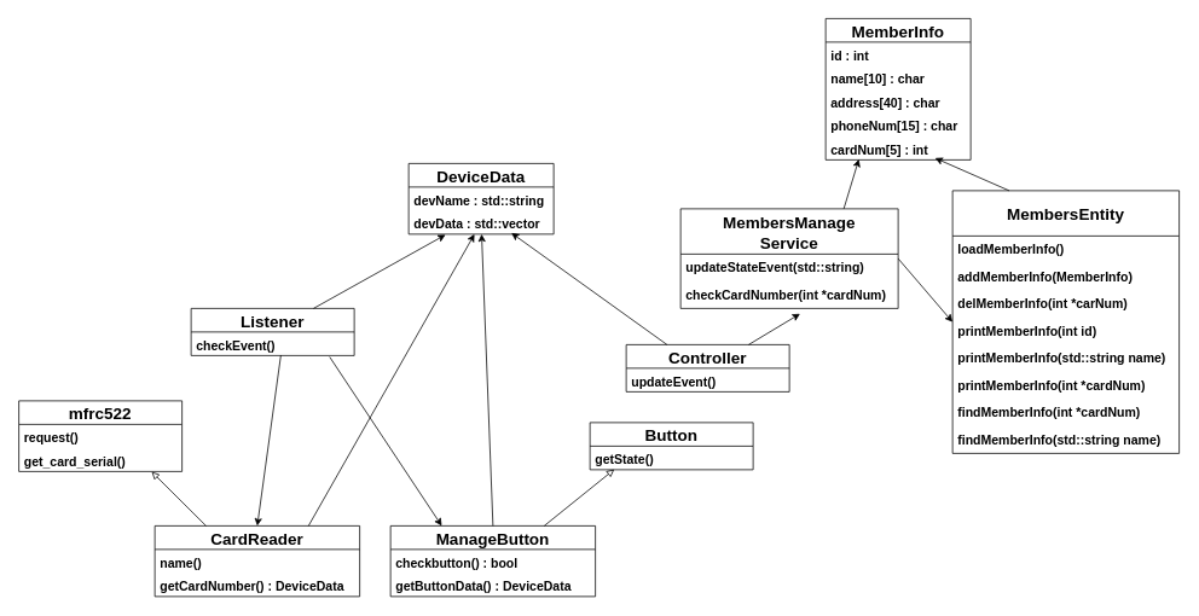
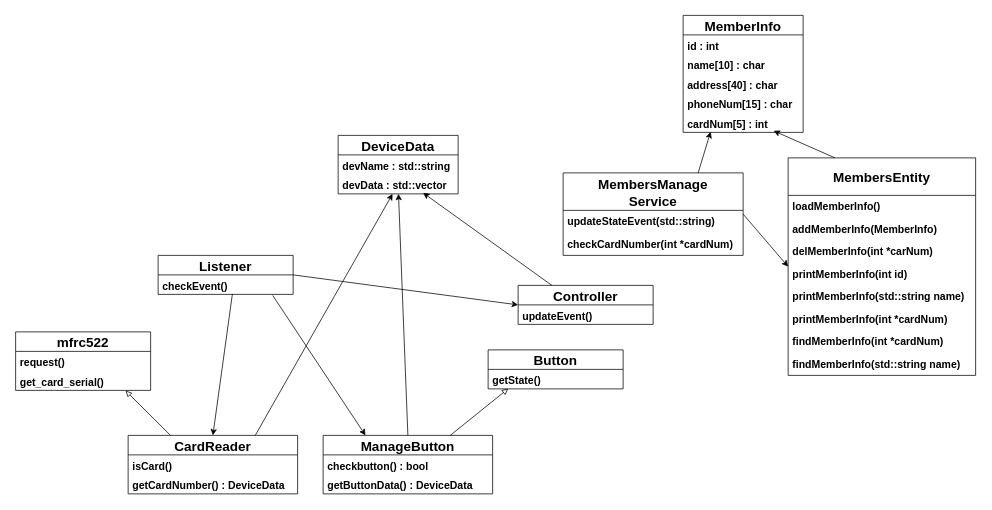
  <mxCell id="0" />
  <mxCell id="1" parent="0" />
- <mxCell id="3" style="edgeStyle=none;html=1;exitX=0.75;exitY=0;exitDx=0;exitDy=0;entryX=0.254;entryY=1.026;entryDx=0;entryDy=0;entryPerimeter=0;" parent="1" source="4" target="15" edge="1"><mxGeometry relative="1" as="geometry" /></mxCell>
+ <mxCell id="2" style="edgeStyle=none;html=1;exitX=1;exitY=0.5;exitDx=0;exitDy=0;entryX=0;entryY=0.5;entryDx=0;entryDy=0;" parent="1" source="4" target="11" edge="1"><mxGeometry relative="1" as="geometry" /></mxCell>
  <mxCell id="4" value="Listener" style="swimlane;fontStyle=1;childLayout=stackLayout;horizontal=1;startSize=26;fillColor=none;horizontalStack=0;resizeParent=1;resizeParentMax=0;resizeLast=0;collapsible=1;marginBottom=0;fontSize=18;" parent="1" vertex="1"><mxGeometry x="210" y="340" width="180" height="52" as="geometry" /></mxCell>
  <mxCell id="5" value="checkEvent()" style="text;strokeColor=none;fillColor=none;align=left;verticalAlign=top;spacingLeft=4;spacingRight=4;overflow=hidden;rotatable=0;points=[[0,0.5],[1,0.5]];portConstraint=eastwest;fontSize=14;fontStyle=1" parent="4" vertex="1"><mxGeometry y="26" width="180" height="26" as="geometry" /></mxCell>
  <mxCell id="6" value="mfrc522" style="swimlane;fontStyle=1;childLayout=stackLayout;horizontal=1;startSize=26;fillColor=none;horizontalStack=0;resizeParent=1;resizeParentMax=0;resizeLast=0;collapsible=1;marginBottom=0;fontSize=18;" parent="1" vertex="1"><mxGeometry x="20" y="442" width="180" height="78" as="geometry" /></mxCell>
  <mxCell id="7" value="request()" style="text;strokeColor=none;fillColor=none;align=left;verticalAlign=top;spacingLeft=4;spacingRight=4;overflow=hidden;rotatable=0;points=[[0,0.5],[1,0.5]];portConstraint=eastwest;fontSize=14;fontStyle=1" parent="6" vertex="1"><mxGeometry y="26" width="180" height="26" as="geometry" /></mxCell>
  <mxCell id="8" value="get_card_serial()" style="text;strokeColor=none;fillColor=none;align=left;verticalAlign=top;spacingLeft=4;spacingRight=4;overflow=hidden;rotatable=0;points=[[0,0.5],[1,0.5]];portConstraint=eastwest;fontSize=14;fontStyle=1" parent="6" vertex="1"><mxGeometry y="52" width="180" height="26" as="geometry" /></mxCell>
  <mxCell id="9" style="edgeStyle=none;html=1;exitX=0.25;exitY=0;exitDx=0;exitDy=0;entryX=0.708;entryY=0.949;entryDx=0;entryDy=0;entryPerimeter=0;" parent="1" source="11" target="15" edge="1"><mxGeometry relative="1" as="geometry" /></mxCell>
- <mxCell id="10" style="edgeStyle=none;html=1;exitX=0.75;exitY=0;exitDx=0;exitDy=0;entryX=0.549;entryY=1.196;entryDx=0;entryDy=0;entryPerimeter=0;fontSize=17;startArrow=none;startFill=0;endArrow=classic;endFill=1;" parent="1" source="11" target="32" edge="1"><mxGeometry relative="1" as="geometry" /></mxCell>
  <mxCell id="11" value="Controller" style="swimlane;fontStyle=1;childLayout=stackLayout;horizontal=1;startSize=26;fillColor=none;horizontalStack=0;resizeParent=1;resizeParentMax=0;resizeLast=0;collapsible=1;marginBottom=0;fontSize=18;" parent="1" vertex="1"><mxGeometry x="690" y="380" width="180" height="52" as="geometry" /></mxCell>
  <mxCell id="12" value="updateEvent()" style="text;strokeColor=none;fillColor=none;align=left;verticalAlign=top;spacingLeft=4;spacingRight=4;overflow=hidden;rotatable=0;points=[[0,0.5],[1,0.5]];portConstraint=eastwest;fontSize=14;fontStyle=1" parent="11" vertex="1"><mxGeometry y="26" width="180" height="26" as="geometry" /></mxCell>
  <mxCell id="13" value="DeviceData" style="swimlane;fontStyle=1;childLayout=stackLayout;horizontal=1;startSize=26;fillColor=none;horizontalStack=0;resizeParent=1;resizeParentMax=0;resizeLast=0;collapsible=1;marginBottom=0;fontSize=18;" parent="1" vertex="1"><mxGeometry x="450" y="180" width="160" height="78" as="geometry" /></mxCell>
  <mxCell id="14" value="devName : std::string" style="text;strokeColor=none;fillColor=none;align=left;verticalAlign=top;spacingLeft=4;spacingRight=4;overflow=hidden;rotatable=0;points=[[0,0.5],[1,0.5]];portConstraint=eastwest;fontSize=14;fontStyle=1" parent="13" vertex="1"><mxGeometry y="26" width="160" height="26" as="geometry" /></mxCell>
  <mxCell id="15" value="devData : std::vector" style="text;strokeColor=none;fillColor=none;align=left;verticalAlign=top;spacingLeft=4;spacingRight=4;overflow=hidden;rotatable=0;points=[[0,0.5],[1,0.5]];portConstraint=eastwest;fontSize=14;fontStyle=1" parent="13" vertex="1"><mxGeometry y="52" width="160" height="26" as="geometry" /></mxCell>
  <mxCell id="16" style="edgeStyle=none;html=1;exitX=0.25;exitY=0;exitDx=0;exitDy=0;endArrow=block;endFill=0;entryX=0.814;entryY=1.011;entryDx=0;entryDy=0;entryPerimeter=0;" parent="1" source="19" target="8" edge="1"><mxGeometry relative="1" as="geometry" /></mxCell>
  <mxCell id="17" style="edgeStyle=none;html=1;exitX=0.5;exitY=0;exitDx=0;exitDy=0;endArrow=none;endFill=0;startArrow=classic;startFill=1;entryX=0.55;entryY=0.984;entryDx=0;entryDy=0;entryPerimeter=0;" parent="1" source="19" target="5" edge="1"><mxGeometry relative="1" as="geometry"><mxPoint x="494" y="430" as="targetPoint" /></mxGeometry></mxCell>
  <mxCell id="18" style="edgeStyle=none;html=1;exitX=0.75;exitY=0;exitDx=0;exitDy=0;startArrow=none;startFill=0;endArrow=classic;endFill=1;" parent="1" source="19" target="15" edge="1"><mxGeometry relative="1" as="geometry" /></mxCell>
  <mxCell id="19" value="CardReader" style="swimlane;fontStyle=1;childLayout=stackLayout;horizontal=1;startSize=26;fillColor=none;horizontalStack=0;resizeParent=1;resizeParentMax=0;resizeLast=0;collapsible=1;marginBottom=0;fontSize=18;" parent="1" vertex="1"><mxGeometry y="580" width="226" height="78" as="geometry" x="170" /></mxCell>
- <mxCell id="20" value="name()" style="text;strokeColor=none;fillColor=none;align=left;verticalAlign=top;spacingLeft=4;spacingRight=4;overflow=hidden;rotatable=0;points=[[0,0.5],[1,0.5]];portConstraint=eastwest;fontSize=14;fontStyle=1" parent="19" vertex="1"><mxGeometry y="26" width="226" height="26" as="geometry" /></mxCell>
+ <mxCell id="20" value="isCard()" style="text;strokeColor=none;fillColor=none;align=left;verticalAlign=top;spacingLeft=4;spacingRight=4;overflow=hidden;rotatable=0;points=[[0,0.5],[1,0.5]];portConstraint=eastwest;fontSize=14;fontStyle=1" parent="19" vertex="1"><mxGeometry y="26" width="226" height="26" as="geometry" /></mxCell>
  <mxCell id="21" value="getCardNumber() : DeviceData" style="text;strokeColor=none;fillColor=none;align=left;verticalAlign=top;spacingLeft=4;spacingRight=4;overflow=hidden;rotatable=0;points=[[0,0.5],[1,0.5]];portConstraint=eastwest;fontSize=14;fontStyle=1" parent="19" vertex="1"><mxGeometry y="52" width="226" height="26" as="geometry" /></mxCell>
  <mxCell id="22" value="MemberInfo" style="swimlane;fontStyle=1;childLayout=stackLayout;horizontal=1;startSize=26;fillColor=none;horizontalStack=0;resizeParent=1;resizeParentMax=0;resizeLast=0;collapsible=1;marginBottom=0;fontSize=18;" parent="1" vertex="1"><mxGeometry x="910" y="20" width="160" height="156" as="geometry" /></mxCell>
  <mxCell id="23" value="id : int" style="text;strokeColor=none;fillColor=none;align=left;verticalAlign=top;spacingLeft=4;spacingRight=4;overflow=hidden;rotatable=0;points=[[0,0.5],[1,0.5]];portConstraint=eastwest;fontSize=14;fontStyle=1" parent="22" vertex="1"><mxGeometry y="26" width="160" height="26" as="geometry" /></mxCell>
  <mxCell id="24" value="name[10] : char" style="text;strokeColor=none;fillColor=none;align=left;verticalAlign=top;spacingLeft=4;spacingRight=4;overflow=hidden;rotatable=0;points=[[0,0.5],[1,0.5]];portConstraint=eastwest;fontSize=14;fontStyle=1" parent="22" vertex="1"><mxGeometry y="52" width="160" height="26" as="geometry" /></mxCell>
  <mxCell id="25" value="address[40] : char" style="text;strokeColor=none;fillColor=none;align=left;verticalAlign=top;spacingLeft=4;spacingRight=4;overflow=hidden;rotatable=0;points=[[0,0.5],[1,0.5]];portConstraint=eastwest;fontSize=14;fontStyle=1" parent="22" vertex="1"><mxGeometry y="78" width="160" height="26" as="geometry" /></mxCell>
  <mxCell id="26" value="phoneNum[15] : char" style="text;strokeColor=none;fillColor=none;align=left;verticalAlign=top;spacingLeft=4;spacingRight=4;overflow=hidden;rotatable=0;points=[[0,0.5],[1,0.5]];portConstraint=eastwest;fontSize=14;fontStyle=1" parent="22" vertex="1"><mxGeometry y="104" width="160" height="26" as="geometry" /></mxCell>
  <mxCell id="27" value="cardNum[5] : int" style="text;strokeColor=none;fillColor=none;align=left;verticalAlign=top;spacingLeft=4;spacingRight=4;overflow=hidden;rotatable=0;points=[[0,0.5],[1,0.5]];portConstraint=eastwest;fontSize=14;fontStyle=1" parent="22" vertex="1"><mxGeometry y="130" width="160" height="26" as="geometry" /></mxCell>
  <mxCell id="28" style="edgeStyle=none;html=1;exitX=0.75;exitY=0;exitDx=0;exitDy=0;entryX=0.229;entryY=0.974;entryDx=0;entryDy=0;entryPerimeter=0;fontSize=17;startArrow=none;startFill=0;endArrow=classic;endFill=1;" parent="1" source="30" target="27" edge="1"><mxGeometry relative="1" as="geometry" /></mxCell>
  <mxCell id="29" style="edgeStyle=none;html=1;exitX=1;exitY=0.5;exitDx=0;exitDy=0;entryX=0;entryY=0.5;entryDx=0;entryDy=0;fontSize=17;startArrow=none;startFill=0;endArrow=classic;endFill=1;" parent="1" source="30" target="34" edge="1"><mxGeometry relative="1" as="geometry" /></mxCell>
  <mxCell id="30" value="MembersManage&#10;Service" style="swimlane;fontStyle=1;childLayout=stackLayout;horizontal=1;startSize=50;fillColor=none;horizontalStack=0;resizeParent=1;resizeParentMax=0;resizeLast=0;collapsible=1;marginBottom=0;fontSize=18;" parent="1" vertex="1"><mxGeometry x="750" y="230" width="240" height="110" as="geometry" /></mxCell>
  <mxCell id="31" value="updateStateEvent(std::string)" style="text;strokeColor=none;fillColor=none;align=left;verticalAlign=top;spacingLeft=4;spacingRight=4;overflow=hidden;rotatable=0;points=[[0,0.5],[1,0.5]];portConstraint=eastwest;fontSize=14;fontStyle=1" parent="30" vertex="1"><mxGeometry y="50" width="240" height="30" as="geometry" /></mxCell>
  <mxCell id="32" value="checkCardNumber(int *cardNum)" style="text;strokeColor=none;fillColor=none;align=left;verticalAlign=top;spacingLeft=4;spacingRight=4;overflow=hidden;rotatable=0;points=[[0,0.5],[1,0.5]];portConstraint=eastwest;fontSize=14;fontStyle=1" vertex="1" parent="30"><mxGeometry y="80" width="240" height="30" as="geometry" /></mxCell>
  <mxCell id="33" style="edgeStyle=none;html=1;exitX=0.25;exitY=0;exitDx=0;exitDy=0;entryX=0.754;entryY=0.923;entryDx=0;entryDy=0;entryPerimeter=0;fontSize=17;startArrow=none;startFill=0;endArrow=classic;endFill=1;" parent="1" source="34" target="27" edge="1"><mxGeometry relative="1" as="geometry" /></mxCell>
  <mxCell id="34" value="MembersEntity" style="swimlane;fontStyle=1;childLayout=stackLayout;horizontal=1;startSize=50;fillColor=none;horizontalStack=0;resizeParent=1;resizeParentMax=0;resizeLast=0;collapsible=1;marginBottom=0;fontSize=18;" parent="1" vertex="1"><mxGeometry x="1050" y="210" width="250" height="290" as="geometry" /></mxCell>
  <mxCell id="35" value="loadMemberInfo()" style="text;strokeColor=none;fillColor=none;align=left;verticalAlign=top;spacingLeft=4;spacingRight=4;overflow=hidden;rotatable=0;points=[[0,0.5],[1,0.5]];portConstraint=eastwest;fontSize=14;fontStyle=1" vertex="1" parent="34"><mxGeometry y="50" width="250" height="30" as="geometry" /></mxCell>
  <mxCell id="36" value="addMemberInfo(MemberInfo)" style="text;strokeColor=none;fillColor=none;align=left;verticalAlign=top;spacingLeft=4;spacingRight=4;overflow=hidden;rotatable=0;points=[[0,0.5],[1,0.5]];portConstraint=eastwest;fontSize=14;fontStyle=1" parent="34" vertex="1"><mxGeometry y="80" width="250" height="30" as="geometry" /></mxCell>
  <mxCell id="37" value="delMemberInfo(int *carNum)" style="text;strokeColor=none;fillColor=none;align=left;verticalAlign=top;spacingLeft=4;spacingRight=4;overflow=hidden;rotatable=0;points=[[0,0.5],[1,0.5]];portConstraint=eastwest;fontSize=14;fontStyle=1" vertex="1" parent="34"><mxGeometry y="110" width="250" height="30" as="geometry" /></mxCell>
  <mxCell id="38" value="printMemberInfo(int id)" style="text;strokeColor=none;fillColor=none;align=left;verticalAlign=top;spacingLeft=4;spacingRight=4;overflow=hidden;rotatable=0;points=[[0,0.5],[1,0.5]];portConstraint=eastwest;fontSize=14;fontStyle=1" vertex="1" parent="34"><mxGeometry y="140" width="250" height="30" as="geometry" /></mxCell>
  <mxCell id="39" value="printMemberInfo(std::string name)" style="text;strokeColor=none;fillColor=none;align=left;verticalAlign=top;spacingLeft=4;spacingRight=4;overflow=hidden;rotatable=0;points=[[0,0.5],[1,0.5]];portConstraint=eastwest;fontSize=14;fontStyle=1" vertex="1" parent="34"><mxGeometry y="170" width="250" height="30" as="geometry" /></mxCell>
  <mxCell id="40" value="printMemberInfo(int *cardNum)" style="text;strokeColor=none;fillColor=none;align=left;verticalAlign=top;spacingLeft=4;spacingRight=4;overflow=hidden;rotatable=0;points=[[0,0.5],[1,0.5]];portConstraint=eastwest;fontSize=14;fontStyle=1" vertex="1" parent="34"><mxGeometry y="200" width="250" height="30" as="geometry" /></mxCell>
  <mxCell id="41" value="findMemberInfo(int *cardNum)" style="text;strokeColor=none;fillColor=none;align=left;verticalAlign=top;spacingLeft=4;spacingRight=4;overflow=hidden;rotatable=0;points=[[0,0.5],[1,0.5]];portConstraint=eastwest;fontSize=14;fontStyle=1" vertex="1" parent="34"><mxGeometry y="230" width="250" height="30" as="geometry" /></mxCell>
  <mxCell id="42" value="findMemberInfo(std::string name)" style="text;strokeColor=none;fillColor=none;align=left;verticalAlign=top;spacingLeft=4;spacingRight=4;overflow=hidden;rotatable=0;points=[[0,0.5],[1,0.5]];portConstraint=eastwest;fontSize=14;fontStyle=1" vertex="1" parent="34"><mxGeometry y="260" width="250" height="30" as="geometry" /></mxCell>
  <mxCell id="43" value="Button" style="swimlane;fontStyle=1;childLayout=stackLayout;horizontal=1;startSize=26;fillColor=none;horizontalStack=0;resizeParent=1;resizeParentMax=0;resizeLast=0;collapsible=1;marginBottom=0;fontSize=18;" parent="1" vertex="1"><mxGeometry x="650" y="466" width="180" height="52" as="geometry" /></mxCell>
  <mxCell id="44" value="getState()" style="text;strokeColor=none;fillColor=none;align=left;verticalAlign=top;spacingLeft=4;spacingRight=4;overflow=hidden;rotatable=0;points=[[0,0.5],[1,0.5]];portConstraint=eastwest;fontSize=14;fontStyle=1" parent="43" vertex="1"><mxGeometry y="26" width="180" height="26" as="geometry" /></mxCell>
  <mxCell id="45" style="edgeStyle=none;html=1;exitX=0.849;exitY=1.057;exitDx=0;exitDy=0;entryX=0.25;entryY=0;entryDx=0;entryDy=0;exitPerimeter=0;" edge="1" parent="1" source="5" target="47"><mxGeometry relative="1" as="geometry" /></mxCell>
  <mxCell id="46" style="edgeStyle=none;html=1;exitX=0.5;exitY=0;exitDx=0;exitDy=0;entryX=0.503;entryY=0.996;entryDx=0;entryDy=0;entryPerimeter=0;" edge="1" parent="1" source="47" target="15"><mxGeometry relative="1" as="geometry" /></mxCell>
  <mxCell id="47" value="ManageButton" style="swimlane;fontStyle=1;childLayout=stackLayout;horizontal=1;startSize=26;fillColor=none;horizontalStack=0;resizeParent=1;resizeParentMax=0;resizeLast=0;collapsible=1;marginBottom=0;fontSize=18;" vertex="1" parent="1"><mxGeometry x="430" y="580" width="226" height="78" as="geometry" /></mxCell>
  <mxCell id="48" value="checkbutton() : bool" style="text;strokeColor=none;fillColor=none;align=left;verticalAlign=top;spacingLeft=4;spacingRight=4;overflow=hidden;rotatable=0;points=[[0,0.5],[1,0.5]];portConstraint=eastwest;fontSize=14;fontStyle=1" vertex="1" parent="47"><mxGeometry y="26" width="226" height="26" as="geometry" /></mxCell>
  <mxCell id="49" value="getButtonData() : DeviceData" style="text;strokeColor=none;fillColor=none;align=left;verticalAlign=top;spacingLeft=4;spacingRight=4;overflow=hidden;rotatable=0;points=[[0,0.5],[1,0.5]];portConstraint=eastwest;fontSize=14;fontStyle=1" vertex="1" parent="47"><mxGeometry y="52" width="226" height="26" as="geometry" /></mxCell>
  <mxCell id="50" style="edgeStyle=none;html=1;exitX=0.75;exitY=0;exitDx=0;exitDy=0;endArrow=block;endFill=0;entryX=0.149;entryY=0.989;entryDx=0;entryDy=0;entryPerimeter=0;" edge="1" parent="1" source="47" target="44"><mxGeometry relative="1" as="geometry"><mxPoint x="540" y="569.71" as="sourcePoint" /><mxPoint x="650" y="531" as="targetPoint" /></mxGeometry></mxCell>
